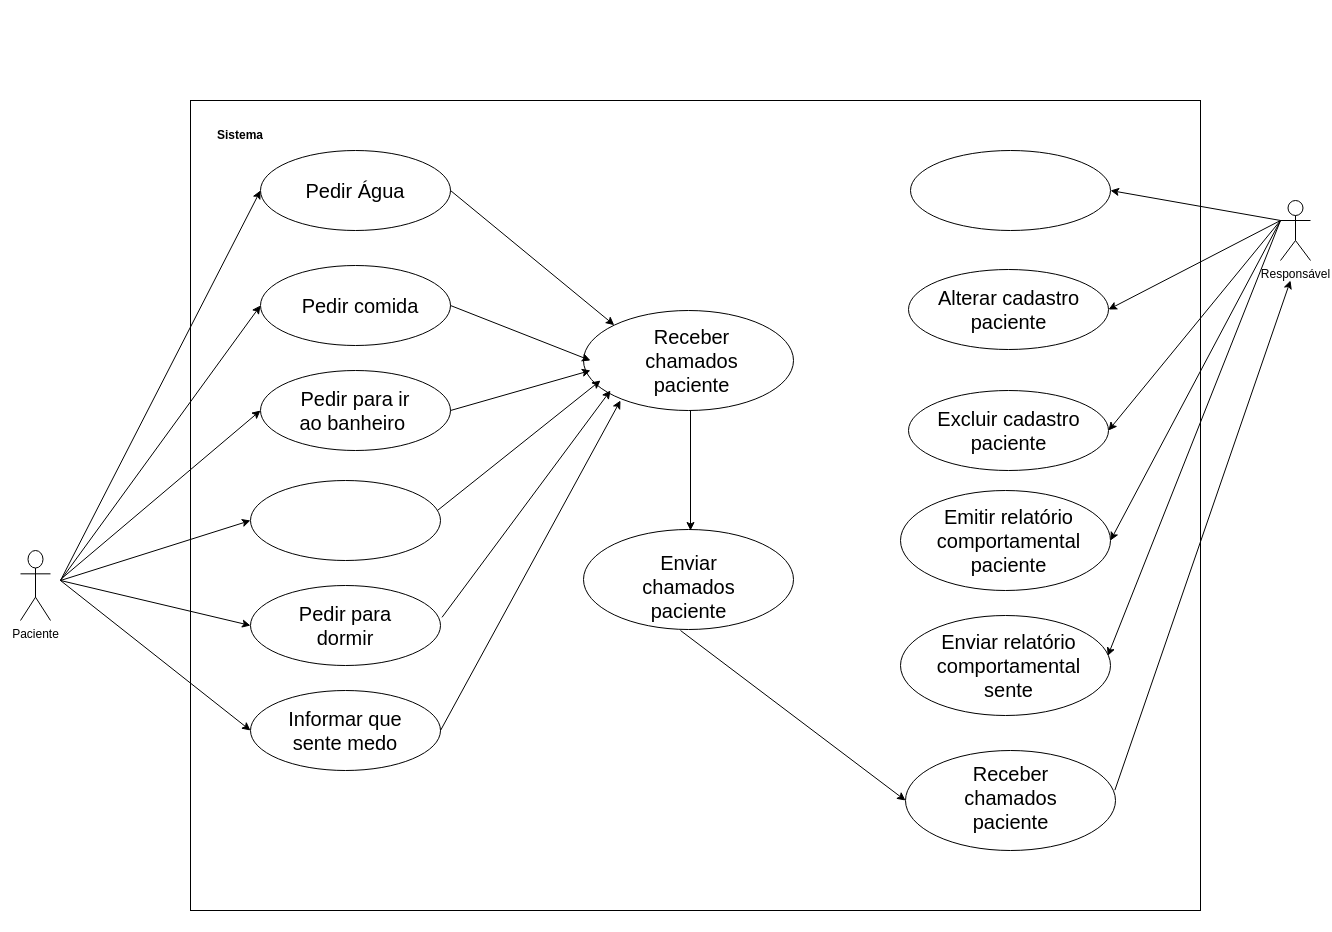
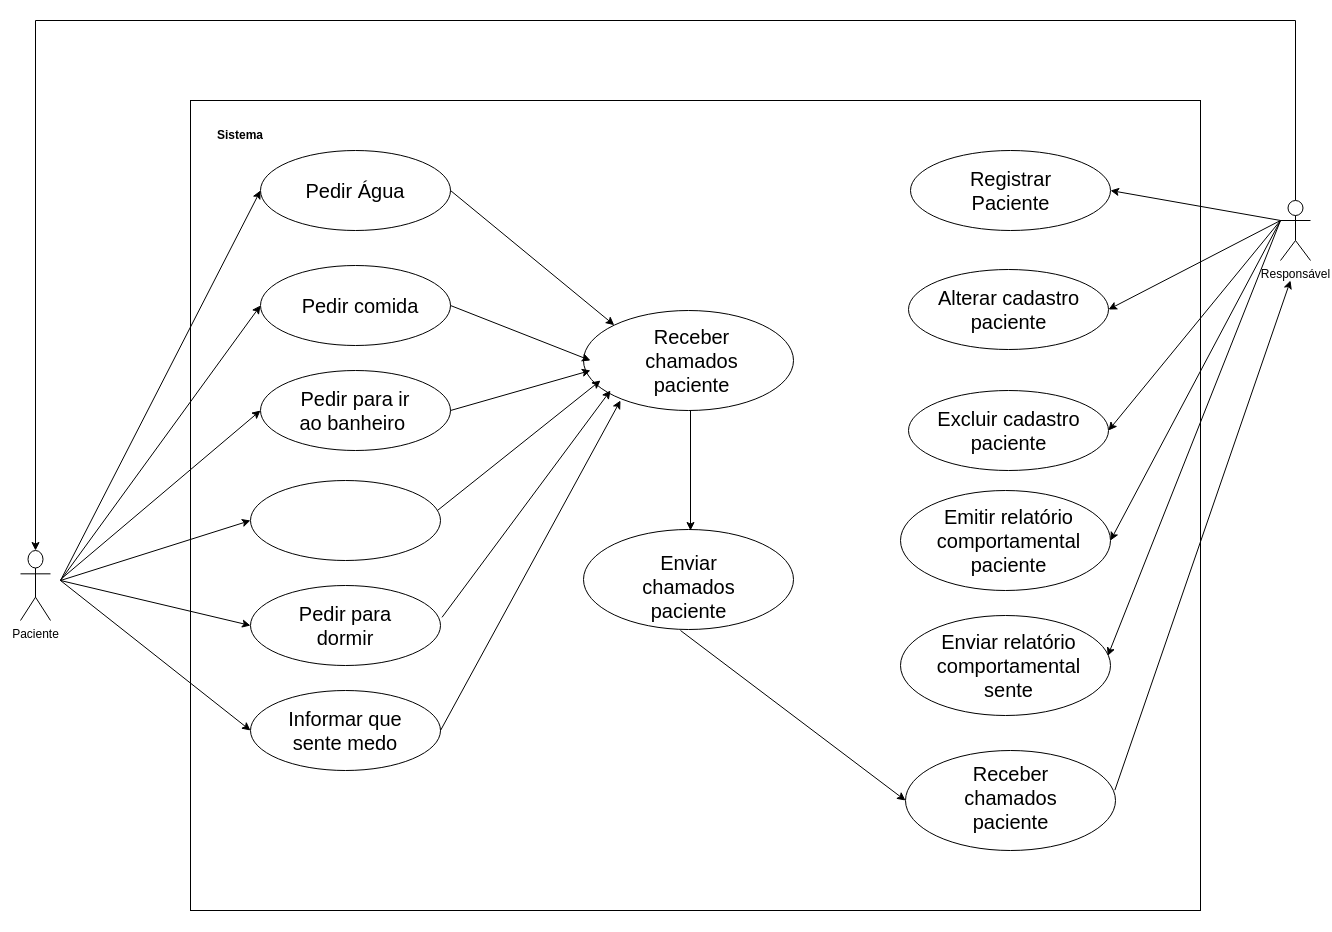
  <mxCell id="0" style=";html=1;" />
  <mxCell id="1" style=";html=1;" parent="0" />
  <mxCell id="2" value="" style="rounded=0;whiteSpace=wrap;html=1;" vertex="1" parent="1"><mxGeometry x="190" y="100" width="1010" height="810" as="geometry" /></mxCell>
  <mxCell id="3" value="" style="ellipse;whiteSpace=wrap;html=1;rounded=0;shadow=0;strokeWidth=1;fillColor=none;fontSize=24;align=right" parent="1" vertex="1"><mxGeometry x="260" y="150" width="190" height="80" as="geometry" /></mxCell>
  <mxCell id="4" value="Pedir Água" style="text;html=1;strokeColor=none;fillColor=none;align=center;verticalAlign=middle;whiteSpace=wrap;rounded=0;shadow=0;fontSize=20;" parent="1" vertex="1"><mxGeometry x="295" y="175" width="120" height="30" as="geometry" /></mxCell>
  <mxCell id="5" value="Sistema" style="text;html=1;strokeColor=none;fillColor=none;align=center;verticalAlign=middle;whiteSpace=wrap;rounded=0;fontStyle=1" vertex="1" parent="1"><mxGeometry x="210" y="120" width="60" height="30" as="geometry" /></mxCell>
+ <mxCell id="6" style="edgeStyle=orthogonalEdgeStyle;rounded=0;orthogonalLoop=1;jettySize=auto;html=1;entryX=0.5;entryY=0;entryDx=0;entryDy=0;entryPerimeter=0;" edge="1" parent="1" source="7" target="8"><mxGeometry relative="1" as="geometry"><Array as="points"><mxPoint x="1295" y="20" /><mxPoint x="35" y="20" /></Array></mxGeometry></mxCell>
  <mxCell id="7" value="Responsável" style="shape=umlActor;verticalLabelPosition=bottom;verticalAlign=top;html=1;outlineConnect=0;" vertex="1" parent="1"><mxGeometry x="1280" y="200" width="30" height="60" as="geometry" /></mxCell>
  <mxCell id="8" value="Paciente" style="shape=umlActor;verticalLabelPosition=bottom;verticalAlign=top;html=1;outlineConnect=0;" vertex="1" parent="1"><mxGeometry x="20" y="550" width="30" height="70" as="geometry" /></mxCell>
  <mxCell id="9" value="" style="ellipse;whiteSpace=wrap;html=1;rounded=0;shadow=0;strokeWidth=1;fillColor=none;fontSize=24;align=right" vertex="1" parent="1"><mxGeometry x="260" y="265" width="190" height="80" as="geometry" /></mxCell>
  <mxCell id="10" value="Pedir comida" style="text;html=1;strokeColor=none;fillColor=none;align=center;verticalAlign=middle;whiteSpace=wrap;rounded=0;shadow=0;fontSize=20;" vertex="1" parent="1"><mxGeometry x="300" y="290" width="120" height="30" as="geometry" /></mxCell>
  <mxCell id="11" value="" style="ellipse;whiteSpace=wrap;html=1;rounded=0;shadow=0;strokeWidth=1;fillColor=none;fontSize=24;align=right" vertex="1" parent="1"><mxGeometry x="260" y="370" width="190" height="80" as="geometry" /></mxCell>
  <mxCell id="12" value="Pedir para ir ao banheiro&amp;nbsp;" style="text;html=1;strokeColor=none;fillColor=none;align=center;verticalAlign=middle;whiteSpace=wrap;rounded=0;shadow=0;fontSize=20;" vertex="1" parent="1"><mxGeometry x="295" y="395" width="120" height="30" as="geometry" /></mxCell>
  <mxCell id="13" value="" style="ellipse;whiteSpace=wrap;html=1;rounded=0;shadow=0;strokeWidth=1;fillColor=none;fontSize=24;align=right" vertex="1" parent="1"><mxGeometry x="250" y="480" width="190" height="80" as="geometry" /></mxCell>
  <mxCell id="14" value="" style="ellipse;whiteSpace=wrap;html=1;rounded=0;shadow=0;strokeWidth=1;fillColor=none;fontSize=24;align=right" vertex="1" parent="1"><mxGeometry x="250" y="585" width="190" height="80" as="geometry" /></mxCell>
  <mxCell id="15" value="Pedir para dormir" style="text;html=1;strokeColor=none;fillColor=none;align=center;verticalAlign=middle;whiteSpace=wrap;rounded=0;shadow=0;fontSize=20;" vertex="1" parent="1"><mxGeometry x="285" y="610" width="120" height="30" as="geometry" /></mxCell>
  <mxCell id="16" value="" style="ellipse;whiteSpace=wrap;html=1;rounded=0;shadow=0;strokeWidth=1;fillColor=none;fontSize=24;align=right" vertex="1" parent="1"><mxGeometry x="250" y="690" width="190" height="80" as="geometry" /></mxCell>
  <mxCell id="17" value="Informar que sente medo" style="text;html=1;strokeColor=none;fillColor=none;align=center;verticalAlign=middle;whiteSpace=wrap;rounded=0;shadow=0;fontSize=20;" vertex="1" parent="1"><mxGeometry x="285" y="715" width="120" height="30" as="geometry" /></mxCell>
  <mxCell id="18" value="" style="endArrow=classic;html=1;rounded=0;entryX=0;entryY=0.5;entryDx=0;entryDy=0;" edge="1" parent="1" target="3"><mxGeometry width="50" height="50" relative="1" as="geometry"><mxPoint x="60" y="580" as="sourcePoint" /><mxPoint x="520" y="350" as="targetPoint" /></mxGeometry></mxCell>
  <mxCell id="19" value="" style="endArrow=classic;html=1;rounded=0;entryX=0;entryY=0.5;entryDx=0;entryDy=0;" edge="1" parent="1" target="9"><mxGeometry width="50" height="50" relative="1" as="geometry"><mxPoint x="60" y="580" as="sourcePoint" /><mxPoint x="270" y="200" as="targetPoint" /></mxGeometry></mxCell>
  <mxCell id="20" value="" style="endArrow=classic;html=1;rounded=0;entryX=0;entryY=0.5;entryDx=0;entryDy=0;" edge="1" parent="1" target="11"><mxGeometry width="50" height="50" relative="1" as="geometry"><mxPoint x="60" y="579" as="sourcePoint" /><mxPoint x="270" y="315" as="targetPoint" /></mxGeometry></mxCell>
  <mxCell id="21" value="" style="endArrow=classic;html=1;rounded=0;entryX=0;entryY=0.5;entryDx=0;entryDy=0;" edge="1" parent="1" target="13"><mxGeometry width="50" height="50" relative="1" as="geometry"><mxPoint x="60" y="580" as="sourcePoint" /><mxPoint x="270" y="420" as="targetPoint" /></mxGeometry></mxCell>
  <mxCell id="22" value="" style="endArrow=classic;html=1;rounded=0;entryX=0;entryY=0.5;entryDx=0;entryDy=0;" edge="1" parent="1" target="14"><mxGeometry width="50" height="50" relative="1" as="geometry"><mxPoint x="60" y="580" as="sourcePoint" /><mxPoint x="260" y="530" as="targetPoint" /></mxGeometry></mxCell>
  <mxCell id="23" value="" style="endArrow=classic;html=1;rounded=0;entryX=0;entryY=0.5;entryDx=0;entryDy=0;" edge="1" parent="1" target="16"><mxGeometry width="50" height="50" relative="1" as="geometry"><mxPoint x="60" y="580" as="sourcePoint" /><mxPoint x="260" y="635" as="targetPoint" /></mxGeometry></mxCell>
  <mxCell id="24" value="" style="ellipse;whiteSpace=wrap;html=1;rounded=0;shadow=0;strokeWidth=1;fillColor=none;fontSize=24;align=right" vertex="1" parent="1"><mxGeometry x="910" y="150" width="200" height="80" as="geometry" /></mxCell>
+ <mxCell id="25" value="Registrar Paciente" style="text;html=1;strokeColor=none;fillColor=none;align=center;verticalAlign=middle;whiteSpace=wrap;rounded=0;shadow=0;fontSize=20;" vertex="1" parent="1"><mxGeometry x="932.5" y="175" width="155" height="30" as="geometry" /></mxCell>
  <mxCell id="26" value="" style="ellipse;whiteSpace=wrap;html=1;rounded=0;shadow=0;strokeWidth=1;fillColor=none;fontSize=24;align=right" vertex="1" parent="1"><mxGeometry x="908" y="269" width="200" height="80" as="geometry" /></mxCell>
  <mxCell id="27" value="Alterar cadastro paciente" style="text;html=1;strokeColor=none;fillColor=none;align=center;verticalAlign=middle;whiteSpace=wrap;rounded=0;shadow=0;fontSize=20;" vertex="1" parent="1"><mxGeometry x="930.5" y="294" width="155" height="30" as="geometry" /></mxCell>
  <mxCell id="28" value="" style="ellipse;whiteSpace=wrap;html=1;rounded=0;shadow=0;strokeWidth=1;fillColor=none;fontSize=24;align=right" vertex="1" parent="1"><mxGeometry x="908" y="390" width="200" height="80" as="geometry" /></mxCell>
  <mxCell id="29" value="Excluir cadastro paciente" style="text;html=1;strokeColor=none;fillColor=none;align=center;verticalAlign=middle;whiteSpace=wrap;rounded=0;shadow=0;fontSize=20;" vertex="1" parent="1"><mxGeometry x="930.5" y="415" width="155" height="30" as="geometry" /></mxCell>
  <mxCell id="30" value="" style="ellipse;whiteSpace=wrap;html=1;rounded=0;shadow=0;strokeWidth=1;fillColor=none;fontSize=24;align=right" vertex="1" parent="1"><mxGeometry x="900" y="490" width="210" height="100" as="geometry" /></mxCell>
  <mxCell id="31" value="Emitir relatório comportamental paciente" style="text;html=1;strokeColor=none;fillColor=none;align=center;verticalAlign=middle;whiteSpace=wrap;rounded=0;shadow=0;fontSize=20;" vertex="1" parent="1"><mxGeometry x="930.5" y="525" width="155" height="30" as="geometry" /></mxCell>
  <mxCell id="32" value="" style="ellipse;whiteSpace=wrap;html=1;rounded=0;shadow=0;strokeWidth=1;fillColor=none;fontSize=24;align=right" vertex="1" parent="1"><mxGeometry x="900" y="615" width="210" height="100" as="geometry" /></mxCell>
  <mxCell id="33" value="Enviar relatório comportamental sente" style="text;html=1;strokeColor=none;fillColor=none;align=center;verticalAlign=middle;whiteSpace=wrap;rounded=0;shadow=0;fontSize=20;" vertex="1" parent="1"><mxGeometry x="930.5" y="650" width="155" height="30" as="geometry" /></mxCell>
  <mxCell id="34" value="" style="endArrow=classic;html=1;rounded=0;exitX=0;exitY=0.333;exitDx=0;exitDy=0;exitPerimeter=0;entryX=1;entryY=0.5;entryDx=0;entryDy=0;" edge="1" parent="1" source="7" target="24"><mxGeometry width="50" height="50" relative="1" as="geometry"><mxPoint x="760" y="300" as="sourcePoint" /><mxPoint x="810" y="250" as="targetPoint" /></mxGeometry></mxCell>
  <mxCell id="35" value="" style="endArrow=classic;html=1;rounded=0;entryX=1;entryY=0.5;entryDx=0;entryDy=0;" edge="1" parent="1" target="26"><mxGeometry width="50" height="50" relative="1" as="geometry"><mxPoint x="1280" y="220" as="sourcePoint" /><mxPoint x="1120" y="200" as="targetPoint" /></mxGeometry></mxCell>
  <mxCell id="36" value="" style="endArrow=classic;html=1;rounded=0;entryX=1;entryY=0.5;entryDx=0;entryDy=0;exitX=0;exitY=0.333;exitDx=0;exitDy=0;exitPerimeter=0;" edge="1" parent="1" source="7" target="28"><mxGeometry width="50" height="50" relative="1" as="geometry"><mxPoint x="1290" y="230" as="sourcePoint" /><mxPoint x="1118" y="319" as="targetPoint" /></mxGeometry></mxCell>
  <mxCell id="37" value="" style="endArrow=classic;html=1;rounded=0;entryX=1;entryY=0.5;entryDx=0;entryDy=0;exitX=0;exitY=0.333;exitDx=0;exitDy=0;exitPerimeter=0;" edge="1" parent="1" source="7" target="30"><mxGeometry width="50" height="50" relative="1" as="geometry"><mxPoint x="1290" y="230" as="sourcePoint" /><mxPoint x="1118" y="440" as="targetPoint" /></mxGeometry></mxCell>
  <mxCell id="38" value="" style="endArrow=classic;html=1;rounded=0;entryX=0.987;entryY=0.404;entryDx=0;entryDy=0;entryPerimeter=0;" edge="1" parent="1" target="32"><mxGeometry width="50" height="50" relative="1" as="geometry"><mxPoint x="1280" y="220" as="sourcePoint" /><mxPoint x="1120" y="550" as="targetPoint" /></mxGeometry></mxCell>
  <mxCell id="39" value="" style="ellipse;whiteSpace=wrap;html=1;rounded=0;shadow=0;strokeWidth=1;fillColor=none;fontSize=24;align=right" vertex="1" parent="1"><mxGeometry x="583" y="310" width="210" height="100" as="geometry" /></mxCell>
  <mxCell id="40" value="Receber chamados paciente" style="text;html=1;strokeColor=none;fillColor=none;align=center;verticalAlign=middle;whiteSpace=wrap;rounded=0;shadow=0;fontSize=20;" vertex="1" parent="1"><mxGeometry x="613.5" y="345" width="155" height="30" as="geometry" /></mxCell>
  <mxCell id="41" value="" style="ellipse;whiteSpace=wrap;html=1;rounded=0;shadow=0;strokeWidth=1;fillColor=none;fontSize=24;align=right" vertex="1" parent="1"><mxGeometry x="583" y="529" width="210" height="100" as="geometry" /></mxCell>
  <mxCell id="42" value="&lt;br&gt;Enviar chamados paciente" style="text;html=1;strokeColor=none;fillColor=none;align=center;verticalAlign=middle;whiteSpace=wrap;rounded=0;shadow=0;fontSize=20;" vertex="1" parent="1"><mxGeometry x="610.5" y="559" width="155" height="30" as="geometry" /></mxCell>
  <mxCell id="43" value="" style="endArrow=classic;html=1;rounded=0;exitX=1;exitY=0.5;exitDx=0;exitDy=0;entryX=0;entryY=0;entryDx=0;entryDy=0;" edge="1" parent="1" source="3" target="39"><mxGeometry width="50" height="50" relative="1" as="geometry"><mxPoint x="533" y="410" as="sourcePoint" /><mxPoint x="583" y="360" as="targetPoint" /></mxGeometry></mxCell>
  <mxCell id="44" value="" style="endArrow=classic;html=1;rounded=0;exitX=1;exitY=0.5;exitDx=0;exitDy=0;" edge="1" parent="1" source="9"><mxGeometry width="50" height="50" relative="1" as="geometry"><mxPoint x="460" y="200" as="sourcePoint" /><mxPoint x="590" y="360" as="targetPoint" /></mxGeometry></mxCell>
  <mxCell id="45" value="" style="endArrow=classic;html=1;rounded=0;exitX=1;exitY=0.5;exitDx=0;exitDy=0;" edge="1" parent="1" source="11"><mxGeometry width="50" height="50" relative="1" as="geometry"><mxPoint x="460" y="315" as="sourcePoint" /><mxPoint x="590" y="370" as="targetPoint" /></mxGeometry></mxCell>
  <mxCell id="46" value="" style="endArrow=classic;html=1;rounded=0;exitX=0.986;exitY=0.371;exitDx=0;exitDy=0;exitPerimeter=0;" edge="1" parent="1" source="13"><mxGeometry width="50" height="50" relative="1" as="geometry"><mxPoint x="460" y="420" as="sourcePoint" /><mxPoint x="600" y="380" as="targetPoint" /></mxGeometry></mxCell>
  <mxCell id="47" value="" style="endArrow=classic;html=1;rounded=0;exitX=1.008;exitY=0.398;exitDx=0;exitDy=0;exitPerimeter=0;" edge="1" parent="1" source="14"><mxGeometry width="50" height="50" relative="1" as="geometry"><mxPoint x="447" y="520" as="sourcePoint" /><mxPoint x="610" y="390" as="targetPoint" /></mxGeometry></mxCell>
  <mxCell id="48" value="" style="endArrow=classic;html=1;rounded=0;exitX=1;exitY=0.5;exitDx=0;exitDy=0;" edge="1" parent="1" source="16"><mxGeometry width="50" height="50" relative="1" as="geometry"><mxPoint x="452" y="627" as="sourcePoint" /><mxPoint x="620" y="400" as="targetPoint" /></mxGeometry></mxCell>
  <mxCell id="49" value="" style="endArrow=classic;html=1;rounded=0;exitX=1;exitY=0.5;exitDx=0;exitDy=0;" edge="1" parent="1"><mxGeometry width="50" height="50" relative="1" as="geometry"><mxPoint x="690" y="410" as="sourcePoint" /><mxPoint x="690" y="530" as="targetPoint" /></mxGeometry></mxCell>
  <mxCell id="50" value="" style="ellipse;whiteSpace=wrap;html=1;rounded=0;shadow=0;strokeWidth=1;fillColor=none;fontSize=24;align=right" vertex="1" parent="1"><mxGeometry x="905" y="750" width="210" height="100" as="geometry" /></mxCell>
  <mxCell id="51" value="&lt;br&gt;Receber chamados paciente" style="text;html=1;strokeColor=none;fillColor=none;align=center;verticalAlign=middle;whiteSpace=wrap;rounded=0;shadow=0;fontSize=20;" vertex="1" parent="1"><mxGeometry x="932.5" y="770" width="155" height="30" as="geometry" /></mxCell>
  <mxCell id="52" value="" style="endArrow=classic;html=1;rounded=0;exitX=1;exitY=0.5;exitDx=0;exitDy=0;entryX=0;entryY=0.5;entryDx=0;entryDy=0;" edge="1" parent="1" target="50"><mxGeometry width="50" height="50" relative="1" as="geometry"><mxPoint x="680" y="630" as="sourcePoint" /><mxPoint x="680" y="750" as="targetPoint" /></mxGeometry></mxCell>
  <mxCell id="53" value="" style="endArrow=classic;html=1;rounded=0;exitX=0.997;exitY=0.397;exitDx=0;exitDy=0;exitPerimeter=0;" edge="1" parent="1" source="50"><mxGeometry width="50" height="50" relative="1" as="geometry"><mxPoint x="1108" y="745" as="sourcePoint" /><mxPoint x="1290" y="280" as="targetPoint" /></mxGeometry></mxCell>
